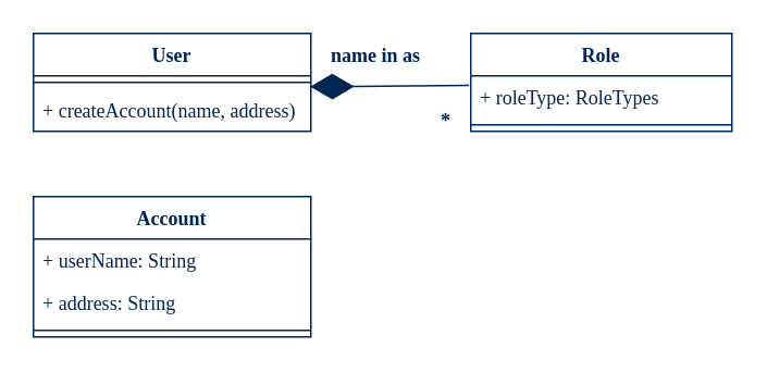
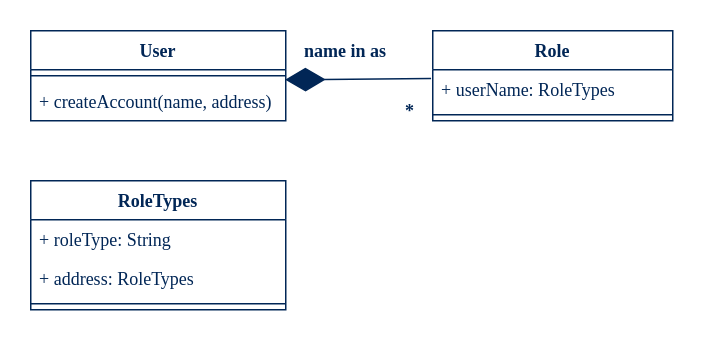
  <mxCell id="0" />
  <mxCell id="1" parent="0" />
  <mxCell id="2" value="User" style="swimlane;fontStyle=1;align=center;verticalAlign=top;childLayout=stackLayout;horizontal=1;startSize=26;horizontalStack=0;resizeParent=1;resizeParentMax=0;resizeLast=0;collapsible=1;marginBottom=0;fontColor=#012656;strokeColor=#012656;fontFamily=TitilliumText25L;" parent="1" vertex="1"><mxGeometry x="20" y="20" width="170" height="60" as="geometry" /></mxCell>
  <mxCell id="3" value="" style="line;strokeWidth=1;fillColor=none;align=left;verticalAlign=middle;spacingTop=-1;spacingLeft=3;spacingRight=3;rotatable=0;labelPosition=right;points=[];portConstraint=eastwest;fontColor=#012656;strokeColor=#012656;fontFamily=TitilliumText25L;" parent="2" vertex="1"><mxGeometry y="26" width="170" height="8" as="geometry" /></mxCell>
  <mxCell id="4" value="+ createAccount(name, address)" style="text;strokeColor=none;fillColor=none;align=left;verticalAlign=top;spacingLeft=4;spacingRight=4;overflow=hidden;rotatable=0;points=[[0,0.5],[1,0.5]];portConstraint=eastwest;fontColor=#012656;fontFamily=TitilliumText25L;" parent="2" vertex="1"><mxGeometry y="34" width="170" height="26" as="geometry" /></mxCell>
  <mxCell id="5" value="" style="endArrow=diamondThin;endFill=1;endSize=24;html=1;exitX=-0.007;exitY=0.224;exitDx=0;exitDy=0;fontColor=#012656;fontFamily=TitilliumText25L;entryX=0.998;entryY=0.833;entryDx=0;entryDy=0;entryPerimeter=0;strokeColor=#012656;exitPerimeter=0;" parent="1" source="7" target="3" edge="1"><mxGeometry width="160" relative="1" as="geometry"><mxPoint x="280" y="110" as="sourcePoint" /><mxPoint x="192" y="58" as="targetPoint" /></mxGeometry></mxCell>
  <mxCell id="6" value="Role" style="swimlane;fontStyle=1;align=center;verticalAlign=top;childLayout=stackLayout;horizontal=1;startSize=26;horizontalStack=0;resizeParent=1;resizeParentMax=0;resizeLast=0;collapsible=1;marginBottom=0;fontColor=#012656;strokeColor=#012656;fontFamily=TitilliumText25L;" parent="1" vertex="1"><mxGeometry x="288" y="20" width="160" height="60" as="geometry" /></mxCell>
- <mxCell id="7" value="+ roleType: RoleTypes" style="text;strokeColor=none;fillColor=none;align=left;verticalAlign=top;spacingLeft=4;spacingRight=4;overflow=hidden;rotatable=0;points=[[0,0.5],[1,0.5]];portConstraint=eastwest;fontColor=#012656;fontFamily=TitilliumText25L;" parent="6" vertex="1"><mxGeometry y="26" width="160" height="26" as="geometry" /></mxCell>
+ <mxCell id="7" value="+ userName: RoleTypes" style="text;strokeColor=none;fillColor=none;align=left;verticalAlign=top;spacingLeft=4;spacingRight=4;overflow=hidden;rotatable=0;points=[[0,0.5],[1,0.5]];portConstraint=eastwest;fontColor=#012656;fontFamily=TitilliumText25L;" parent="6" vertex="1"><mxGeometry y="26" width="160" height="26" as="geometry" /></mxCell>
  <mxCell id="8" value="" style="line;strokeWidth=1;fillColor=none;align=left;verticalAlign=middle;spacingTop=-1;spacingLeft=3;spacingRight=3;rotatable=0;labelPosition=right;points=[];portConstraint=eastwest;fontColor=#012656;strokeColor=#012656;fontFamily=TitilliumText25L;" parent="6" vertex="1"><mxGeometry y="52" width="160" height="8" as="geometry" /></mxCell>
  <mxCell id="9" value="name in as" style="text;align=center;fontStyle=1;verticalAlign=middle;spacingLeft=3;spacingRight=3;strokeColor=none;rotatable=0;points=[[0,0.5],[1,0.5]];portConstraint=eastwest;fontFamily=TitilliumText25L;fontColor=#012656;" parent="1" vertex="1"><mxGeometry x="190" y="20" width="80" height="26" as="geometry" /></mxCell>
  <mxCell id="10" value="*" style="text;align=center;fontStyle=1;verticalAlign=middle;spacingLeft=3;spacingRight=3;strokeColor=none;rotatable=0;points=[[0,0.5],[1,0.5]];portConstraint=eastwest;fontFamily=TitilliumText25L;fontColor=#012656;" parent="1" vertex="1"><mxGeometry x="258" y="60" width="30" height="26" as="geometry" /></mxCell>
- <mxCell id="11" value="Account" style="swimlane;fontStyle=1;align=center;verticalAlign=top;childLayout=stackLayout;horizontal=1;startSize=26;horizontalStack=0;resizeParent=1;resizeParentMax=0;resizeLast=0;collapsible=1;marginBottom=0;fontColor=#012656;strokeColor=#012656;fontFamily=TitilliumText25L;" parent="1" vertex="1"><mxGeometry x="20" y="120" width="170" height="86" as="geometry" /></mxCell>
- <mxCell id="12" value="+ userName: String" style="text;strokeColor=none;fillColor=none;align=left;verticalAlign=top;spacingLeft=4;spacingRight=4;overflow=hidden;rotatable=0;points=[[0,0.5],[1,0.5]];portConstraint=eastwest;fontColor=#012656;fontFamily=TitilliumText25L;" parent="11" vertex="1"><mxGeometry y="26" width="170" height="26" as="geometry" /></mxCell>
- <mxCell id="13" value="+ address: String" style="text;strokeColor=none;fillColor=none;align=left;verticalAlign=top;spacingLeft=4;spacingRight=4;overflow=hidden;rotatable=0;points=[[0,0.5],[1,0.5]];portConstraint=eastwest;fontColor=#012656;fontFamily=TitilliumText25L;" parent="11" vertex="1"><mxGeometry y="52" width="170" height="26" as="geometry" /></mxCell>
+ <mxCell id="11" value="RoleTypes" style="swimlane;fontStyle=1;align=center;verticalAlign=top;childLayout=stackLayout;horizontal=1;startSize=26;horizontalStack=0;resizeParent=1;resizeParentMax=0;resizeLast=0;collapsible=1;marginBottom=0;fontColor=#012656;strokeColor=#012656;fontFamily=TitilliumText25L;" parent="1" vertex="1"><mxGeometry x="20" y="120" width="170" height="86" as="geometry" /></mxCell>
+ <mxCell id="12" value="+ roleType: String" style="text;strokeColor=none;fillColor=none;align=left;verticalAlign=top;spacingLeft=4;spacingRight=4;overflow=hidden;rotatable=0;points=[[0,0.5],[1,0.5]];portConstraint=eastwest;fontColor=#012656;fontFamily=TitilliumText25L;" parent="11" vertex="1"><mxGeometry y="26" width="170" height="26" as="geometry" /></mxCell>
+ <mxCell id="13" value="+ address: RoleTypes" style="text;strokeColor=none;fillColor=none;align=left;verticalAlign=top;spacingLeft=4;spacingRight=4;overflow=hidden;rotatable=0;points=[[0,0.5],[1,0.5]];portConstraint=eastwest;fontColor=#012656;fontFamily=TitilliumText25L;" parent="11" vertex="1"><mxGeometry y="52" width="170" height="26" as="geometry" /></mxCell>
  <mxCell id="14" value="" style="line;strokeWidth=1;fillColor=none;align=left;verticalAlign=middle;spacingTop=-1;spacingLeft=3;spacingRight=3;rotatable=0;labelPosition=right;points=[];portConstraint=eastwest;fontColor=#012656;strokeColor=#012656;fontFamily=TitilliumText25L;" parent="11" vertex="1"><mxGeometry y="78" width="170" height="8" as="geometry" /></mxCell>
